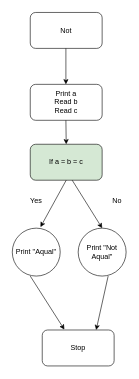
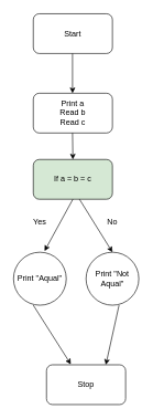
  <mxCell id="0" />
  <mxCell id="1" parent="0" />
- <mxCell id="2" value="Not" style="rounded=1;whiteSpace=wrap;html=1;" vertex="1" parent="1"><mxGeometry x="50" y="20" width="120" height="60" as="geometry" /></mxCell>
+ <mxCell id="2" value="Start" style="rounded=1;whiteSpace=wrap;html=1;" vertex="1" parent="1"><mxGeometry x="50" y="20" width="120" height="60" as="geometry" /></mxCell>
  <mxCell id="3" value="Stop" style="rounded=1;whiteSpace=wrap;html=1;" vertex="1" parent="1"><mxGeometry x="70" y="550" width="120" height="60" as="geometry" /></mxCell>
  <mxCell id="4" value="Print a&lt;br&gt;Read b&lt;br&gt;Read c" style="rounded=1;whiteSpace=wrap;html=1;" vertex="1" parent="1"><mxGeometry x="50" y="140" width="120" height="60" as="geometry" /></mxCell>
  <mxCell id="5" value="If a = b = c" style="rounded=1;whiteSpace=wrap;html=1;fillColor=#d5e8d4;" vertex="1" parent="1"><mxGeometry x="50" y="240" width="120" height="60" as="geometry" /></mxCell>
  <mxCell id="6" value="" style="endArrow=classic;html=1;rounded=0;entryX=0.588;entryY=-0.022;entryDx=0;entryDy=0;entryPerimeter=0;" edge="1" parent="1" target="10"><mxGeometry width="50" height="50" relative="1" as="geometry"><mxPoint x="110" y="300" as="sourcePoint" /><mxPoint x="70" y="350" as="targetPoint" /></mxGeometry></mxCell>
  <mxCell id="7" value="" style="endArrow=classic;html=1;rounded=0;entryX=0.5;entryY=0;entryDx=0;entryDy=0;" edge="1" parent="1" target="11"><mxGeometry width="50" height="50" relative="1" as="geometry"><mxPoint x="120" y="300" as="sourcePoint" /><mxPoint x="160" y="350" as="targetPoint" /></mxGeometry></mxCell>
  <mxCell id="8" value="Yes&lt;span style=&quot;color: rgba(0 , 0 , 0 , 0) ; font-family: monospace ; font-size: 0px&quot;&gt;%3CmxGraphModel%3E%3Croot%3E%3CmxCell%20id%3D%220%22%2F%3E%3CmxCell%20id%3D%221%22%20parent%3D%220%22%2F%3E%3CmxCell%20id%3D%222%22%20value%3D%22%22%20style%3D%22endArrow%3Dclassic%3Bhtml%3D1%3Brounded%3D0%3B%22%20edge%3D%221%22%20parent%3D%221%22%3E%3CmxGeometry%20width%3D%2250%22%20height%3D%2250%22%20relative%3D%221%22%20as%3D%22geometry%22%3E%3CmxPoint%20x%3D%22240%22%20y%3D%22300%22%20as%3D%22sourcePoint%22%2F%3E%3CmxPoint%20x%3D%22200%22%20y%3D%22350%22%20as%3D%22targetPoint%22%2F%3E%3C%2FmxGeometry%3E%3C%2FmxCell%3E%3C%2Froot%3E%3C%2FmxGraphModel%3E&lt;/span&gt;" style="text;html=1;strokeColor=none;fillColor=none;align=center;verticalAlign=middle;whiteSpace=wrap;rounded=0;" vertex="1" parent="1"><mxGeometry x="30" y="320" width="60" height="30" as="geometry" /></mxCell>
- <mxCell id="9" value="No&lt;br&gt;" style="text;html=1;strokeColor=none;fillColor=none;align=center;verticalAlign=middle;whiteSpace=wrap;rounded=0;" vertex="1" parent="1"><mxGeometry x="165" y="320" width="60" height="30" as="geometry" /></mxCell>
+ <mxCell id="9" value="No&lt;br&gt;" style="text;html=1;strokeColor=none;fillColor=none;align=center;verticalAlign=middle;whiteSpace=wrap;rounded=0;" vertex="1" parent="1"><mxGeometry x="140" y="320" width="60" height="30" as="geometry" /></mxCell>
  <mxCell id="10" value="Print &quot;Aqual&quot;" style="ellipse;whiteSpace=wrap;html=1;aspect=fixed;" vertex="1" parent="1"><mxGeometry x="20" y="380" width="80" height="80" as="geometry" /></mxCell>
  <mxCell id="11" value="Print &quot;Not Aqual&quot;" style="ellipse;whiteSpace=wrap;html=1;aspect=fixed;" vertex="1" parent="1"><mxGeometry x="130" y="380" width="80" height="80" as="geometry" /></mxCell>
  <mxCell id="12" value="" style="endArrow=classic;html=1;rounded=0;entryX=0.308;entryY=-0.012;entryDx=0;entryDy=0;entryPerimeter=0;" edge="1" parent="1" target="3"><mxGeometry width="50" height="50" relative="1" as="geometry"><mxPoint x="50" y="460" as="sourcePoint" /><mxPoint x="90" y="540" as="targetPoint" /></mxGeometry></mxCell>
  <mxCell id="13" value="" style="endArrow=classic;html=1;rounded=0;entryX=0.75;entryY=0;entryDx=0;entryDy=0;" edge="1" parent="1" target="3"><mxGeometry width="50" height="50" relative="1" as="geometry"><mxPoint x="180" y="460" as="sourcePoint" /><mxPoint x="140" y="540" as="targetPoint" /></mxGeometry></mxCell>
  <mxCell id="14" value="" style="endArrow=classic;html=1;rounded=0;" edge="1" parent="1"><mxGeometry width="50" height="50" relative="1" as="geometry"><mxPoint x="109.5" y="80" as="sourcePoint" /><mxPoint x="109.5" y="140" as="targetPoint" /></mxGeometry></mxCell>
  <mxCell id="15" value="" style="endArrow=classic;html=1;rounded=0;" edge="1" parent="1"><mxGeometry width="50" height="50" relative="1" as="geometry"><mxPoint x="109.5" y="200" as="sourcePoint" /><mxPoint x="110" y="240" as="targetPoint" /></mxGeometry></mxCell>
